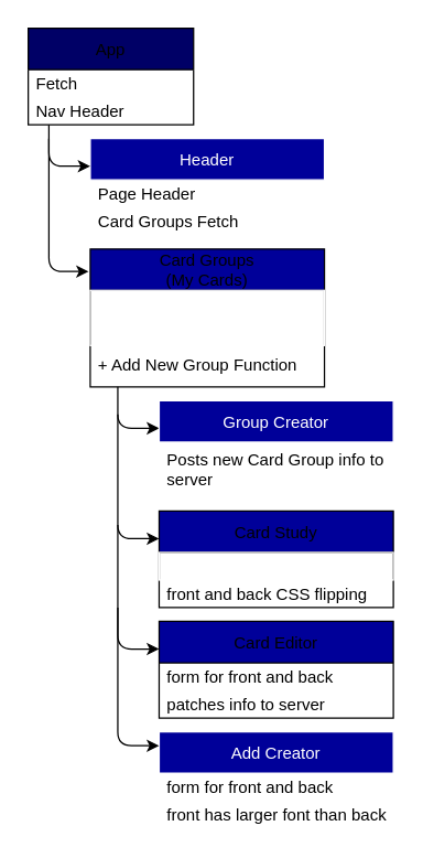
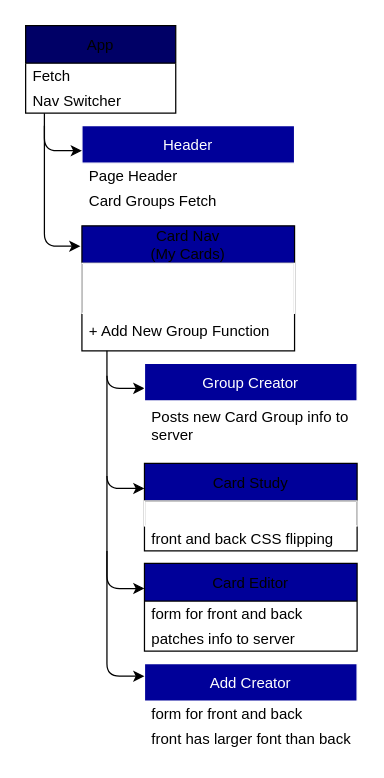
  <mxCell id="0" />
  <mxCell id="1" parent="0" />
  <mxCell id="2" value="App" style="swimlane;fontStyle=0;childLayout=stackLayout;horizontal=1;startSize=30;horizontalStack=0;resizeParent=1;resizeParentMax=0;resizeLast=0;collapsible=1;marginBottom=0;fillColor=#000066;" parent="1" vertex="1"><mxGeometry x="20" y="20" width="120" height="70" as="geometry" /></mxCell>
  <mxCell id="3" value="Fetch" style="text;strokeColor=none;fillColor=none;align=left;verticalAlign=middle;spacingLeft=4;spacingRight=4;overflow=hidden;points=[[0,0.5],[1,0.5]];portConstraint=eastwest;rotatable=0;" parent="2" vertex="1"><mxGeometry y="30" width="120" height="20" as="geometry" /></mxCell>
- <mxCell id="4" value="Nav Header" style="text;strokeColor=none;fillColor=none;align=left;verticalAlign=middle;spacingLeft=4;spacingRight=4;overflow=hidden;points=[[0,0.5],[1,0.5]];portConstraint=eastwest;rotatable=0;" parent="2" vertex="1"><mxGeometry y="50" width="120" height="20" as="geometry" /></mxCell>
+ <mxCell id="4" value="Nav Switcher" style="text;strokeColor=none;fillColor=none;align=left;verticalAlign=middle;spacingLeft=4;spacingRight=4;overflow=hidden;points=[[0,0.5],[1,0.5]];portConstraint=eastwest;rotatable=0;" parent="2" vertex="1"><mxGeometry y="50" width="120" height="20" as="geometry" /></mxCell>
  <mxCell id="5" value="Header" style="swimlane;fontStyle=0;childLayout=stackLayout;horizontal=1;startSize=30;horizontalStack=0;resizeParent=1;resizeParentMax=0;resizeLast=0;collapsible=1;marginBottom=0;fillColor=#000099;fontColor=#ffffff;strokeColor=#FFFFFF;" parent="1" vertex="1"><mxGeometry x="65" y="100" width="170" height="70" as="geometry" /></mxCell>
  <mxCell id="6" value="Page Header   " style="text;strokeColor=none;fillColor=none;align=left;verticalAlign=middle;spacingLeft=4;spacingRight=4;overflow=hidden;points=[[0,0.5],[1,0.5]];portConstraint=eastwest;rotatable=0;" parent="5" vertex="1"><mxGeometry y="30" width="170" height="20" as="geometry" /></mxCell>
  <mxCell id="7" value="Card Groups Fetch" style="text;strokeColor=none;fillColor=none;align=left;verticalAlign=middle;spacingLeft=4;spacingRight=4;overflow=hidden;points=[[0,0.5],[1,0.5]];portConstraint=eastwest;rotatable=0;" parent="5" vertex="1"><mxGeometry y="50" width="170" height="20" as="geometry" /></mxCell>
- <mxCell id="8" value="Card Groups&#10;(My Cards)" style="swimlane;fontStyle=0;childLayout=stackLayout;horizontal=1;startSize=30;horizontalStack=0;resizeParent=1;resizeParentMax=0;resizeLast=0;collapsible=1;marginBottom=0;fillColor=#000099;strokeColor=default;" parent="1" vertex="1"><mxGeometry x="65" y="180" width="170" height="100" as="geometry" /></mxCell>
+ <mxCell id="8" value="Card Nav&#10;(My Cards)" style="swimlane;fontStyle=0;childLayout=stackLayout;horizontal=1;startSize=30;horizontalStack=0;resizeParent=1;resizeParentMax=0;resizeLast=0;collapsible=1;marginBottom=0;fillColor=#000099;strokeColor=default;" parent="1" vertex="1"><mxGeometry x="65" y="180" width="170" height="100" as="geometry" /></mxCell>
  <mxCell id="9" value="displays a grid of all card fronts in group" style="text;strokeColor=#FFFFFF;fillColor=none;align=left;verticalAlign=middle;spacingLeft=4;spacingRight=4;overflow=hidden;points=[[0,0.5],[1,0.5]];portConstraint=eastwest;rotatable=0;whiteSpace=wrap;fontColor=#ffffff;" parent="8" vertex="1"><mxGeometry y="30" width="170" height="40" as="geometry" /></mxCell>
  <mxCell id="10" value="+ Add New Group Function" style="text;strokeColor=none;fillColor=none;align=left;verticalAlign=middle;spacingLeft=4;spacingRight=4;overflow=hidden;points=[[0,0.5],[1,0.5]];portConstraint=eastwest;rotatable=0;whiteSpace=wrap;" parent="8" vertex="1"><mxGeometry y="70" width="170" height="30" as="geometry" /></mxCell>
  <mxCell id="11" value="" style="edgeStyle=segmentEdgeStyle;endArrow=classic;html=1;" edge="1" parent="8"><mxGeometry width="50" height="50" relative="1" as="geometry"><mxPoint x="20" y="100" as="sourcePoint" /><mxPoint x="50" y="130" as="targetPoint" /><Array as="points"><mxPoint x="20" y="130" /></Array></mxGeometry></mxCell>
  <mxCell id="12" value="Card Study" style="swimlane;fontStyle=0;childLayout=stackLayout;horizontal=1;startSize=30;horizontalStack=0;resizeParent=1;resizeParentMax=0;resizeLast=0;collapsible=1;marginBottom=0;fillColor=#000099;strokeColor=default;" parent="1" vertex="1"><mxGeometry x="115" y="370" width="170" height="70" as="geometry" /></mxCell>
  <mxCell id="13" value="shows cards in order" style="text;strokeColor=#FFFFFF;fillColor=none;align=left;verticalAlign=middle;spacingLeft=4;spacingRight=4;overflow=hidden;points=[[0,0.5],[1,0.5]];portConstraint=eastwest;rotatable=0;fontColor=#ffffff;" parent="12" vertex="1"><mxGeometry y="30" width="170" height="20" as="geometry" /></mxCell>
  <mxCell id="14" value="front and back CSS flipping" style="text;strokeColor=none;fillColor=none;align=left;verticalAlign=middle;spacingLeft=4;spacingRight=4;overflow=hidden;points=[[0,0.5],[1,0.5]];portConstraint=eastwest;rotatable=0;" parent="12" vertex="1"><mxGeometry y="50" width="170" height="20" as="geometry" /></mxCell>
  <mxCell id="15" value="Add Creator" style="swimlane;fontStyle=0;childLayout=stackLayout;horizontal=1;startSize=30;horizontalStack=0;resizeParent=1;resizeParentMax=0;resizeLast=0;collapsible=1;marginBottom=0;fillColor=#000099;fontColor=#ffffff;strokeColor=#FFFFFF;" parent="1" vertex="1"><mxGeometry x="115" y="530" width="170" height="70" as="geometry" /></mxCell>
  <mxCell id="16" value="form for front and back" style="text;strokeColor=none;fillColor=none;align=left;verticalAlign=middle;spacingLeft=4;spacingRight=4;overflow=hidden;points=[[0,0.5],[1,0.5]];portConstraint=eastwest;rotatable=0;" parent="15" vertex="1"><mxGeometry y="30" width="170" height="20" as="geometry" /></mxCell>
  <mxCell id="17" value="front has larger font than back" style="text;strokeColor=none;fillColor=none;align=left;verticalAlign=middle;spacingLeft=4;spacingRight=4;overflow=hidden;points=[[0,0.5],[1,0.5]];portConstraint=eastwest;rotatable=0;" parent="15" vertex="1"><mxGeometry y="50" width="170" height="20" as="geometry" /></mxCell>
  <mxCell id="18" value="Card Editor" style="swimlane;fontStyle=0;childLayout=stackLayout;horizontal=1;startSize=30;horizontalStack=0;resizeParent=1;resizeParentMax=0;resizeLast=0;collapsible=1;marginBottom=0;fillColor=#000099;" parent="1" vertex="1"><mxGeometry x="115" y="450" width="170" height="70" as="geometry" /></mxCell>
  <mxCell id="19" value="form for front and back" style="text;strokeColor=none;fillColor=none;align=left;verticalAlign=middle;spacingLeft=4;spacingRight=4;overflow=hidden;points=[[0,0.5],[1,0.5]];portConstraint=eastwest;rotatable=0;" parent="18" vertex="1"><mxGeometry y="30" width="170" height="20" as="geometry" /></mxCell>
  <mxCell id="20" value="patches info to server" style="text;strokeColor=none;fillColor=none;align=left;verticalAlign=middle;spacingLeft=4;spacingRight=4;overflow=hidden;points=[[0,0.5],[1,0.5]];portConstraint=eastwest;rotatable=0;" parent="18" vertex="1"><mxGeometry y="50" width="170" height="20" as="geometry" /></mxCell>
  <mxCell id="21" value="Group Creator" style="swimlane;fontStyle=0;childLayout=stackLayout;horizontal=1;startSize=30;horizontalStack=0;resizeParent=1;resizeParentMax=0;resizeLast=0;collapsible=1;marginBottom=0;fillColor=#000099;fontColor=#ffffff;strokeColor=#FFFFFF;" parent="1" vertex="1"><mxGeometry x="115" y="290" width="170" height="70" as="geometry" /></mxCell>
  <mxCell id="22" value="Posts new Card Group info to server" style="text;strokeColor=none;fillColor=none;align=left;verticalAlign=middle;spacingLeft=4;spacingRight=4;overflow=hidden;points=[[0,0.5],[1,0.5]];portConstraint=eastwest;rotatable=0;whiteSpace=wrap;" parent="21" vertex="1"><mxGeometry y="30" width="170" height="40" as="geometry" /></mxCell>
  <mxCell id="23" value="" style="edgeStyle=segmentEdgeStyle;endArrow=classic;html=1;" parent="1" source="4" edge="1"><mxGeometry width="50" height="50" relative="1" as="geometry"><mxPoint x="35" y="94" as="sourcePoint" /><mxPoint x="65" y="120" as="targetPoint" /><Array as="points"><mxPoint x="35" y="120" /><mxPoint x="65" y="120" /></Array></mxGeometry></mxCell>
  <mxCell id="24" value="" style="edgeStyle=segmentEdgeStyle;endArrow=classic;html=1;entryX=-0.007;entryY=0.163;entryDx=0;entryDy=0;entryPerimeter=0;" parent="1" edge="1" target="8"><mxGeometry width="50" height="50" relative="1" as="geometry"><mxPoint x="35" y="100" as="sourcePoint" /><mxPoint x="65" y="220" as="targetPoint" /><Array as="points"><mxPoint x="35" y="196" /></Array></mxGeometry></mxCell>
  <mxCell id="25" value="" style="edgeStyle=segmentEdgeStyle;endArrow=classic;html=1;" parent="1" edge="1" target="12"><mxGeometry width="50" height="50" relative="1" as="geometry"><mxPoint x="85" y="300" as="sourcePoint" /><mxPoint x="115" y="420" as="targetPoint" /><Array as="points"><mxPoint x="85" y="390" /></Array></mxGeometry></mxCell>
  <mxCell id="26" value="" style="edgeStyle=segmentEdgeStyle;endArrow=classic;html=1;" parent="1" edge="1" target="18"><mxGeometry width="50" height="50" relative="1" as="geometry"><mxPoint x="85" y="380" as="sourcePoint" /><mxPoint x="115" y="509.93" as="targetPoint" /><Array as="points"><mxPoint x="85" y="470" /></Array></mxGeometry></mxCell>
  <mxCell id="27" value="" style="edgeStyle=segmentEdgeStyle;endArrow=classic;html=1;" edge="1" parent="1"><mxGeometry width="50" height="50" relative="1" as="geometry"><mxPoint x="85" y="440" as="sourcePoint" /><mxPoint x="115" y="540.067" as="targetPoint" /><Array as="points"><mxPoint x="85" y="540" /></Array></mxGeometry></mxCell>
